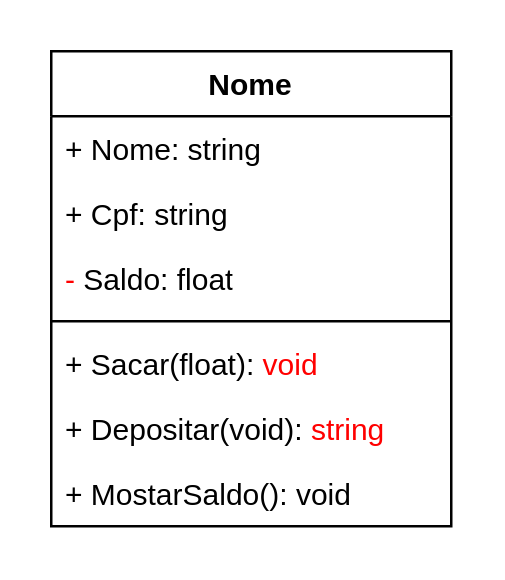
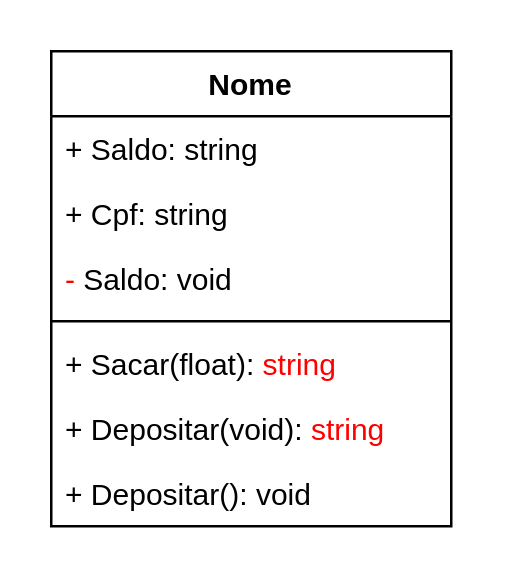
  <mxCell id="0" />
  <mxCell id="1" parent="0" />
  <mxCell id="2" value="Nome" style="swimlane;fontStyle=1;align=center;verticalAlign=top;childLayout=stackLayout;horizontal=1;startSize=26;horizontalStack=0;resizeParent=1;resizeParentMax=0;resizeLast=0;collapsible=1;marginBottom=0;whiteSpace=wrap;html=1;" vertex="1" parent="1"><mxGeometry x="20" y="20" width="160" height="190" as="geometry" /></mxCell>
- <mxCell id="3" value="+ Nome: string" style="text;strokeColor=none;fillColor=none;align=left;verticalAlign=top;spacingLeft=4;spacingRight=4;overflow=hidden;rotatable=0;points=[[0,0.5],[1,0.5]];portConstraint=eastwest;whiteSpace=wrap;html=1;" vertex="1" parent="2"><mxGeometry y="26" width="160" height="26" as="geometry" /></mxCell>
+ <mxCell id="3" value="+ Saldo: string" style="text;strokeColor=none;fillColor=none;align=left;verticalAlign=top;spacingLeft=4;spacingRight=4;overflow=hidden;rotatable=0;points=[[0,0.5],[1,0.5]];portConstraint=eastwest;whiteSpace=wrap;html=1;" vertex="1" parent="2"><mxGeometry y="26" width="160" height="26" as="geometry" /></mxCell>
  <mxCell id="4" value="+ Cpf: string" style="text;strokeColor=none;fillColor=none;align=left;verticalAlign=top;spacingLeft=4;spacingRight=4;overflow=hidden;rotatable=0;points=[[0,0.5],[1,0.5]];portConstraint=eastwest;whiteSpace=wrap;html=1;" vertex="1" parent="2"><mxGeometry y="52" width="160" height="26" as="geometry" /></mxCell>
- <mxCell id="5" value="&lt;font style=&quot;color: rgb(255, 0, 0);&quot;&gt;-&lt;/font&gt; Saldo: float" style="text;strokeColor=none;fillColor=none;align=left;verticalAlign=top;spacingLeft=4;spacingRight=4;overflow=hidden;rotatable=0;points=[[0,0.5],[1,0.5]];portConstraint=eastwest;whiteSpace=wrap;html=1;" vertex="1" parent="2"><mxGeometry y="78" width="160" height="26" as="geometry" /></mxCell>
+ <mxCell id="5" value="&lt;font style=&quot;color: rgb(255, 0, 0);&quot;&gt;-&lt;/font&gt; Saldo: void" style="text;strokeColor=none;fillColor=none;align=left;verticalAlign=top;spacingLeft=4;spacingRight=4;overflow=hidden;rotatable=0;points=[[0,0.5],[1,0.5]];portConstraint=eastwest;whiteSpace=wrap;html=1;" vertex="1" parent="2"><mxGeometry y="78" width="160" height="26" as="geometry" /></mxCell>
  <mxCell id="6" value="" style="line;strokeWidth=1;fillColor=none;align=left;verticalAlign=middle;spacingTop=-1;spacingLeft=3;spacingRight=3;rotatable=0;labelPosition=right;points=[];portConstraint=eastwest;strokeColor=inherit;" vertex="1" parent="2"><mxGeometry y="104" width="160" height="8" as="geometry" /></mxCell>
- <mxCell id="7" value="+ Sacar(float): &lt;font style=&quot;color: rgb(255, 0, 0);&quot;&gt;void&lt;/font&gt;" style="text;strokeColor=none;fillColor=none;align=left;verticalAlign=top;spacingLeft=4;spacingRight=4;overflow=hidden;rotatable=0;points=[[0,0.5],[1,0.5]];portConstraint=eastwest;whiteSpace=wrap;html=1;" vertex="1" parent="2"><mxGeometry y="112" width="160" height="26" as="geometry" /></mxCell>
+ <mxCell id="7" value="+ Sacar(float): &lt;font style=&quot;color: rgb(255, 0, 0);&quot;&gt;string&lt;/font&gt;" style="text;strokeColor=none;fillColor=none;align=left;verticalAlign=top;spacingLeft=4;spacingRight=4;overflow=hidden;rotatable=0;points=[[0,0.5],[1,0.5]];portConstraint=eastwest;whiteSpace=wrap;html=1;" vertex="1" parent="2"><mxGeometry y="112" width="160" height="26" as="geometry" /></mxCell>
  <mxCell id="8" value="+ Depositar(void): &lt;font style=&quot;color: rgb(255, 0, 0);&quot;&gt;string&lt;/font&gt;" style="text;strokeColor=none;fillColor=none;align=left;verticalAlign=top;spacingLeft=4;spacingRight=4;overflow=hidden;rotatable=0;points=[[0,0.5],[1,0.5]];portConstraint=eastwest;whiteSpace=wrap;html=1;" vertex="1" parent="2"><mxGeometry y="138" width="160" height="26" as="geometry" /></mxCell>
- <mxCell id="9" value="+ MostarSaldo(): void" style="text;strokeColor=none;fillColor=none;align=left;verticalAlign=top;spacingLeft=4;spacingRight=4;overflow=hidden;rotatable=0;points=[[0,0.5],[1,0.5]];portConstraint=eastwest;whiteSpace=wrap;html=1;" vertex="1" parent="2"><mxGeometry y="164" width="160" height="26" as="geometry" /></mxCell>
+ <mxCell id="9" value="+ Depositar(): void" style="text;strokeColor=none;fillColor=none;align=left;verticalAlign=top;spacingLeft=4;spacingRight=4;overflow=hidden;rotatable=0;points=[[0,0.5],[1,0.5]];portConstraint=eastwest;whiteSpace=wrap;html=1;" vertex="1" parent="2"><mxGeometry y="164" width="160" height="26" as="geometry" /></mxCell>
